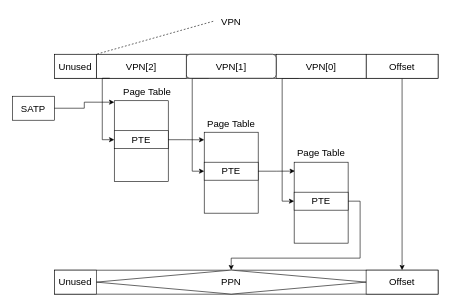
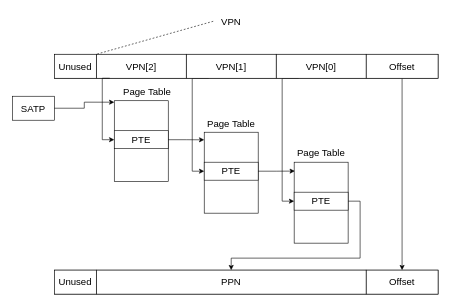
  <mxCell id="0" />
  <mxCell id="1" parent="0" />
  <mxCell id="2" value="" style="rounded=0;whiteSpace=wrap;html=1;" vertex="1" parent="1"><mxGeometry x="90" y="90" width="640" height="40" as="geometry" /></mxCell>
  <mxCell id="3" style="edgeStyle=orthogonalEdgeStyle;rounded=0;orthogonalLoop=1;jettySize=auto;html=1;exitX=0.5;exitY=1;exitDx=0;exitDy=0;entryX=0.5;entryY=0;entryDx=0;entryDy=0;" edge="1" parent="1" source="4" target="28"><mxGeometry relative="1" as="geometry" /></mxCell>
  <mxCell id="4" value="Offset" style="rounded=0;whiteSpace=wrap;html=1;fontSize=16;" vertex="1" parent="1"><mxGeometry x="610" y="90" width="120" height="40" as="geometry" /></mxCell>
  <mxCell id="5" style="edgeStyle=orthogonalEdgeStyle;rounded=0;orthogonalLoop=1;jettySize=auto;html=1;exitX=0.25;exitY=1;exitDx=0;exitDy=0;entryX=0;entryY=0.5;entryDx=0;entryDy=0;" edge="1" parent="1" source="6" target="25"><mxGeometry relative="1" as="geometry"><Array as="points"><mxPoint x="470" y="130" /><mxPoint x="470" y="335" /></Array></mxGeometry></mxCell>
  <mxCell id="6" value="VPN[0]" style="rounded=0;whiteSpace=wrap;html=1;fontSize=16;" vertex="1" parent="1"><mxGeometry x="460" y="90" width="150" height="40" as="geometry" /></mxCell>
  <mxCell id="7" style="edgeStyle=orthogonalEdgeStyle;rounded=0;orthogonalLoop=1;jettySize=auto;html=1;exitX=0.25;exitY=1;exitDx=0;exitDy=0;entryX=0;entryY=0.5;entryDx=0;entryDy=0;" edge="1" parent="1" source="8" target="20"><mxGeometry relative="1" as="geometry"><Array as="points"><mxPoint x="320" y="130" /><mxPoint x="320" y="285" /></Array></mxGeometry></mxCell>
- <mxCell id="8" value="VPN[1]" style="whiteSpace=wrap;html=1;fontSize=16;rounded=1;" vertex="1" parent="1"><mxGeometry x="310" y="90" width="150" height="40" as="geometry" /></mxCell>
+ <mxCell id="8" value="VPN[1]" style="rounded=0;whiteSpace=wrap;html=1;fontSize=16;" vertex="1" parent="1"><mxGeometry x="310" y="90" width="150" height="40" as="geometry" /></mxCell>
  <mxCell id="9" value="VPN[2]" style="rounded=0;whiteSpace=wrap;html=1;fontSize=16;" vertex="1" parent="1"><mxGeometry x="160" y="90" width="150" height="40" as="geometry" /></mxCell>
  <mxCell id="10" style="edgeStyle=orthogonalEdgeStyle;rounded=0;orthogonalLoop=1;jettySize=auto;html=1;exitX=0.25;exitY=1;exitDx=0;exitDy=0;entryX=0;entryY=0.5;entryDx=0;entryDy=0;" edge="1" parent="1" target="16"><mxGeometry relative="1" as="geometry"><mxPoint x="182.5" y="130" as="sourcePoint" /><Array as="points"><mxPoint x="170" y="130" /><mxPoint x="170" y="233" /></Array></mxGeometry></mxCell>
  <mxCell id="11" value="Unused" style="rounded=0;whiteSpace=wrap;html=1;fontSize=16;" vertex="1" parent="1"><mxGeometry x="90" y="90" width="70" height="40" as="geometry" /></mxCell>
  <mxCell id="12" style="rounded=0;orthogonalLoop=1;jettySize=auto;html=1;exitX=0;exitY=0.5;exitDx=0;exitDy=0;entryX=1;entryY=0;entryDx=0;entryDy=0;dashed=1;endArrow=none;endFill=0;" edge="1" parent="1" source="13" target="11"><mxGeometry relative="1" as="geometry" /></mxCell>
  <mxCell id="13" value="VPN" style="text;html=1;align=center;verticalAlign=middle;whiteSpace=wrap;rounded=0;fontSize=16;" vertex="1" parent="1"><mxGeometry x="355" y="20" width="60" height="30" as="geometry" /></mxCell>
  <mxCell id="14" value="" style="rounded=0;whiteSpace=wrap;html=1;" vertex="1" parent="1"><mxGeometry x="190" y="167.5" width="90" height="135" as="geometry" /></mxCell>
  <mxCell id="15" value="&lt;font style=&quot;font-size: 16px;&quot;&gt;Page Table&lt;/font&gt;" style="text;html=1;align=center;verticalAlign=middle;whiteSpace=wrap;rounded=0;" vertex="1" parent="1"><mxGeometry x="200" y="137.5" width="90" height="30" as="geometry" /></mxCell>
  <mxCell id="16" value="&lt;font style=&quot;font-size: 16px;&quot;&gt;PTE&lt;/font&gt;" style="rounded=0;whiteSpace=wrap;html=1;" vertex="1" parent="1"><mxGeometry x="190" y="217.5" width="90" height="30" as="geometry" /></mxCell>
  <mxCell id="17" value="&lt;font style=&quot;font-size: 16px;&quot;&gt;SATP&lt;/font&gt;" style="rounded=0;whiteSpace=wrap;html=1;" vertex="1" parent="1"><mxGeometry x="20" y="160" width="70" height="40" as="geometry" /></mxCell>
  <mxCell id="18" value="" style="rounded=0;whiteSpace=wrap;html=1;" vertex="1" parent="1"><mxGeometry x="340" y="220" width="90" height="135" as="geometry" /></mxCell>
  <mxCell id="19" value="&lt;font style=&quot;font-size: 16px;&quot;&gt;Page Table&lt;/font&gt;" style="text;html=1;align=center;verticalAlign=middle;whiteSpace=wrap;rounded=0;" vertex="1" parent="1"><mxGeometry x="340" y="190" width="90" height="30" as="geometry" /></mxCell>
  <mxCell id="20" value="&lt;font style=&quot;font-size: 16px;&quot;&gt;PTE&lt;/font&gt;" style="rounded=0;whiteSpace=wrap;html=1;" vertex="1" parent="1"><mxGeometry x="340" y="270" width="90" height="30" as="geometry" /></mxCell>
  <mxCell id="21" style="edgeStyle=orthogonalEdgeStyle;rounded=0;orthogonalLoop=1;jettySize=auto;html=1;exitX=1;exitY=0.5;exitDx=0;exitDy=0;entryX=-0.015;entryY=0.096;entryDx=0;entryDy=0;entryPerimeter=0;" edge="1" parent="1" source="16"><mxGeometry relative="1" as="geometry"><mxPoint x="281.35" y="232.25" as="sourcePoint" /><mxPoint x="340" y="232.71" as="targetPoint" /></mxGeometry></mxCell>
  <mxCell id="22" value="" style="rounded=0;whiteSpace=wrap;html=1;" vertex="1" parent="1"><mxGeometry x="490" y="270" width="90" height="135" as="geometry" /></mxCell>
  <mxCell id="23" value="&lt;font style=&quot;font-size: 16px;&quot;&gt;Page Table&lt;/font&gt;" style="text;html=1;align=center;verticalAlign=middle;whiteSpace=wrap;rounded=0;" vertex="1" parent="1"><mxGeometry x="490" y="240" width="90" height="30" as="geometry" /></mxCell>
  <mxCell id="24" style="edgeStyle=orthogonalEdgeStyle;rounded=0;orthogonalLoop=1;jettySize=auto;html=1;exitX=1;exitY=0.5;exitDx=0;exitDy=0;entryX=0.5;entryY=0;entryDx=0;entryDy=0;" edge="1" parent="1" source="25" target="29"><mxGeometry relative="1" as="geometry"><Array as="points"><mxPoint x="600" y="335" /><mxPoint x="600" y="430" /><mxPoint x="385" y="430" /></Array></mxGeometry></mxCell>
  <mxCell id="25" value="&lt;font style=&quot;font-size: 16px;&quot;&gt;PTE&lt;/font&gt;" style="rounded=0;whiteSpace=wrap;html=1;" vertex="1" parent="1"><mxGeometry x="490" y="320" width="90" height="30" as="geometry" /></mxCell>
  <mxCell id="26" style="edgeStyle=orthogonalEdgeStyle;rounded=0;orthogonalLoop=1;jettySize=auto;html=1;exitX=1;exitY=0.5;exitDx=0;exitDy=0;entryX=0.012;entryY=0.11;entryDx=0;entryDy=0;entryPerimeter=0;" edge="1" parent="1" source="20" target="22"><mxGeometry relative="1" as="geometry" /></mxCell>
  <mxCell id="27" value="" style="rounded=0;whiteSpace=wrap;html=1;" vertex="1" parent="1"><mxGeometry x="90" y="450" width="640" height="40" as="geometry" /></mxCell>
  <mxCell id="28" value="Offset" style="rounded=0;whiteSpace=wrap;html=1;fontSize=16;" vertex="1" parent="1"><mxGeometry x="610" y="450" width="120" height="40" as="geometry" /></mxCell>
- <mxCell id="29" value="PPN" style="rhombus;whiteSpace=wrap;html=1;fontSize=16;" vertex="1" parent="1"><mxGeometry x="160" y="450" width="450" height="40" as="geometry" /></mxCell>
+ <mxCell id="29" value="PPN" style="rounded=0;whiteSpace=wrap;html=1;fontSize=16;" vertex="1" parent="1"><mxGeometry x="160" y="450" width="450" height="40" as="geometry" /></mxCell>
  <mxCell id="30" value="Unused" style="rounded=0;whiteSpace=wrap;html=1;fontSize=16;" vertex="1" parent="1"><mxGeometry x="90" y="450" width="70" height="40" as="geometry" /></mxCell>
  <mxCell id="31" style="edgeStyle=orthogonalEdgeStyle;rounded=0;orthogonalLoop=1;jettySize=auto;html=1;exitX=1;exitY=0.5;exitDx=0;exitDy=0;entryX=0;entryY=0.018;entryDx=0;entryDy=0;entryPerimeter=0;" edge="1" parent="1" source="17" target="14"><mxGeometry relative="1" as="geometry" /></mxCell>
